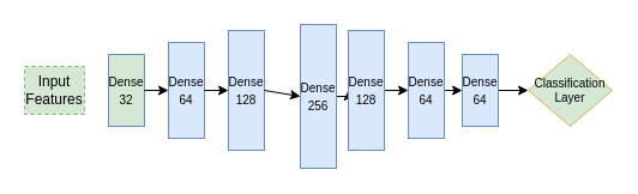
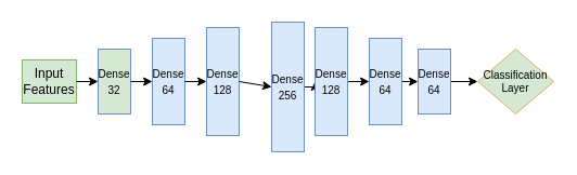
  <mxCell id="0" />
  <mxCell id="1" parent="0" />
- <mxCell id="2" value="Input&lt;br&gt;Features" style="rounded=0;whiteSpace=wrap;html=1;fillColor=#d5e8d4;strokeColor=#82b366;dashed=1;" vertex="1" parent="1"><mxGeometry x="20" y="55" width="50" height="40" as="geometry" /></mxCell>
+ <mxCell id="2" value="Input&lt;br&gt;Features" style="rounded=0;whiteSpace=wrap;html=1;fillColor=#d5e8d4;strokeColor=#82b366;" vertex="1" parent="1"><mxGeometry x="20" y="55" width="50" height="40" as="geometry" /></mxCell>
+ <mxCell id="3" value="" style="endArrow=classic;html=1;rounded=0;exitX=1;exitY=0.5;exitDx=0;exitDy=0;entryX=0;entryY=0.5;entryDx=0;entryDy=0;" edge="1" parent="1" source="2" target="4"><mxGeometry width="50" height="50" relative="1" as="geometry"><mxPoint x="110" y="105" as="sourcePoint" /><mxPoint x="90" y="115" as="targetPoint" /></mxGeometry></mxCell>
  <mxCell id="4" value="&lt;font style=&quot;font-size: 10px&quot;&gt;Dense&lt;br&gt;32&lt;/font&gt;" style="rounded=0;whiteSpace=wrap;html=1;fillColor=#d5e8d4;strokeColor=#6c8ebf;" vertex="1" parent="1"><mxGeometry x="90" y="45" width="30" height="60" as="geometry" /></mxCell>
  <mxCell id="5" value="" style="endArrow=classic;html=1;rounded=0;exitX=1;exitY=0.5;exitDx=0;exitDy=0;entryX=0;entryY=0.5;entryDx=0;entryDy=0;" edge="1" parent="1" source="4" target="6"><mxGeometry width="50" height="50" relative="1" as="geometry"><mxPoint x="90" y="105" as="sourcePoint" /><mxPoint x="200" y="105" as="targetPoint" /></mxGeometry></mxCell>
  <mxCell id="6" value="&lt;font style=&quot;font-size: 10px&quot;&gt;Dense&lt;br&gt;64&lt;/font&gt;" style="rounded=0;whiteSpace=wrap;html=1;fillColor=#dae8fc;strokeColor=#6c8ebf;" vertex="1" parent="1"><mxGeometry x="140" y="35" width="30" height="80" as="geometry" /></mxCell>
  <mxCell id="7" value="&lt;font style=&quot;font-size: 10px&quot;&gt;Dense&lt;br&gt;128&lt;/font&gt;" style="rounded=0;whiteSpace=wrap;html=1;fillColor=#dae8fc;strokeColor=#6c8ebf;" vertex="1" parent="1"><mxGeometry x="190" y="25" width="30" height="100" as="geometry" /></mxCell>
  <mxCell id="8" style="edgeStyle=orthogonalEdgeStyle;rounded=0;orthogonalLoop=1;jettySize=auto;html=1;exitX=1;exitY=0.5;exitDx=0;exitDy=0;entryX=0;entryY=0.5;entryDx=0;entryDy=0;fontSize=10;" edge="1" parent="1" source="9" target="13"><mxGeometry relative="1" as="geometry" /></mxCell>
  <mxCell id="9" value="&lt;font style=&quot;font-size: 10px&quot;&gt;Dense&lt;br&gt;256&lt;/font&gt;" style="rounded=0;whiteSpace=wrap;html=1;fillColor=#dae8fc;strokeColor=#6c8ebf;" vertex="1" parent="1"><mxGeometry x="250" y="20" width="30" height="120" as="geometry" /></mxCell>
  <mxCell id="10" value="" style="endArrow=classic;html=1;rounded=0;exitX=1;exitY=0.5;exitDx=0;exitDy=0;entryX=0;entryY=0.5;entryDx=0;entryDy=0;" edge="1" parent="1" source="6" target="7"><mxGeometry width="50" height="50" relative="1" as="geometry"><mxPoint x="130" y="85" as="sourcePoint" /><mxPoint x="150" y="85" as="targetPoint" /></mxGeometry></mxCell>
  <mxCell id="11" value="" style="endArrow=classic;html=1;rounded=0;exitX=1;exitY=0.5;exitDx=0;exitDy=0;entryX=0;entryY=0.5;entryDx=0;entryDy=0;" edge="1" parent="1" source="7" target="9"><mxGeometry width="50" height="50" relative="1" as="geometry"><mxPoint x="180" y="85" as="sourcePoint" /><mxPoint x="200" y="85" as="targetPoint" /></mxGeometry></mxCell>
  <mxCell id="12" style="edgeStyle=orthogonalEdgeStyle;rounded=0;orthogonalLoop=1;jettySize=auto;html=1;exitX=1;exitY=0.5;exitDx=0;exitDy=0;entryX=0;entryY=0.5;entryDx=0;entryDy=0;fontSize=10;" edge="1" parent="1" source="13" target="15"><mxGeometry relative="1" as="geometry" /></mxCell>
  <mxCell id="13" value="&lt;font style=&quot;font-size: 10px&quot;&gt;Dense&lt;br&gt;128&lt;/font&gt;" style="rounded=0;whiteSpace=wrap;html=1;fillColor=#dae8fc;strokeColor=#6c8ebf;" vertex="1" parent="1"><mxGeometry x="290" y="25" width="30" height="100" as="geometry" /></mxCell>
  <mxCell id="14" style="edgeStyle=orthogonalEdgeStyle;rounded=0;orthogonalLoop=1;jettySize=auto;html=1;exitX=1;exitY=0.5;exitDx=0;exitDy=0;entryX=0;entryY=0.5;entryDx=0;entryDy=0;fontSize=10;" edge="1" parent="1" source="15" target="17"><mxGeometry relative="1" as="geometry" /></mxCell>
  <mxCell id="15" value="&lt;font style=&quot;font-size: 10px&quot;&gt;Dense&lt;br&gt;64&lt;/font&gt;" style="rounded=0;whiteSpace=wrap;html=1;fillColor=#dae8fc;strokeColor=#6c8ebf;" vertex="1" parent="1"><mxGeometry x="340" y="35" width="30" height="80" as="geometry" /></mxCell>
  <mxCell id="16" style="edgeStyle=orthogonalEdgeStyle;rounded=0;orthogonalLoop=1;jettySize=auto;html=1;exitX=1;exitY=0.5;exitDx=0;exitDy=0;entryX=0;entryY=0.5;entryDx=0;entryDy=0;fontSize=10;" edge="1" parent="1" source="17" target="18"><mxGeometry relative="1" as="geometry" /></mxCell>
  <mxCell id="17" value="&lt;font style=&quot;font-size: 10px&quot;&gt;Dense&lt;br&gt;64&lt;/font&gt;" style="rounded=0;whiteSpace=wrap;html=1;fillColor=#dae8fc;strokeColor=#6c8ebf;" vertex="1" parent="1"><mxGeometry x="385" y="45" width="30" height="60" as="geometry" /></mxCell>
  <mxCell id="18" value="Classification&lt;br&gt;Layer" style="rhombus;whiteSpace=wrap;html=1;fontSize=10;fillColor=#d5e8d4;strokeColor=#d6b656;" vertex="1" parent="1"><mxGeometry x="440" y="45" width="70" height="60" as="geometry" /></mxCell>
